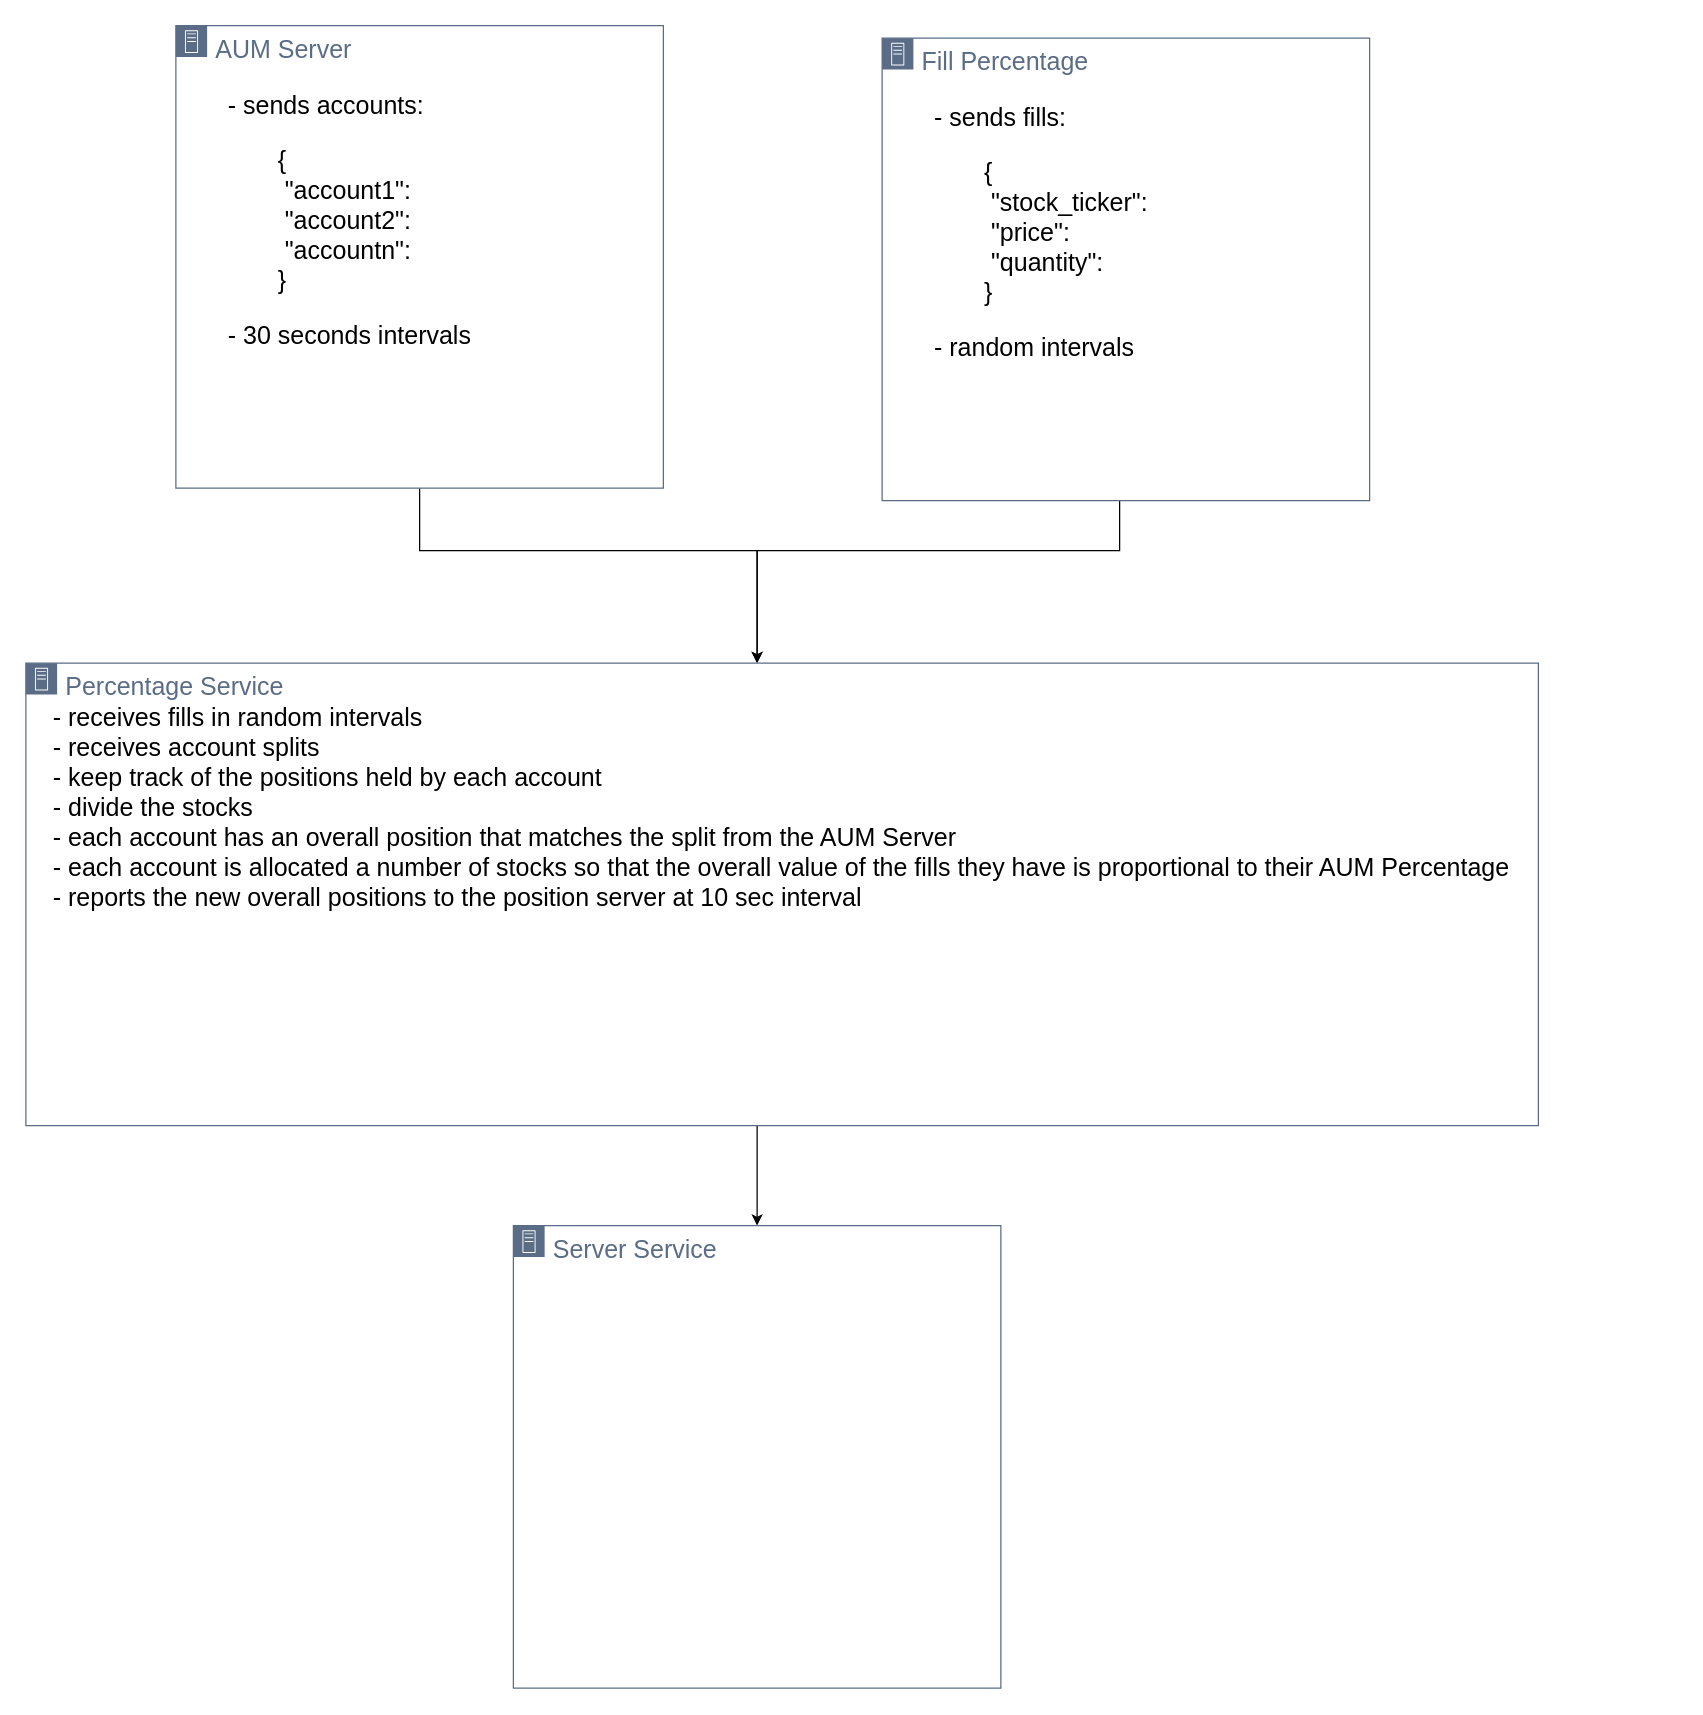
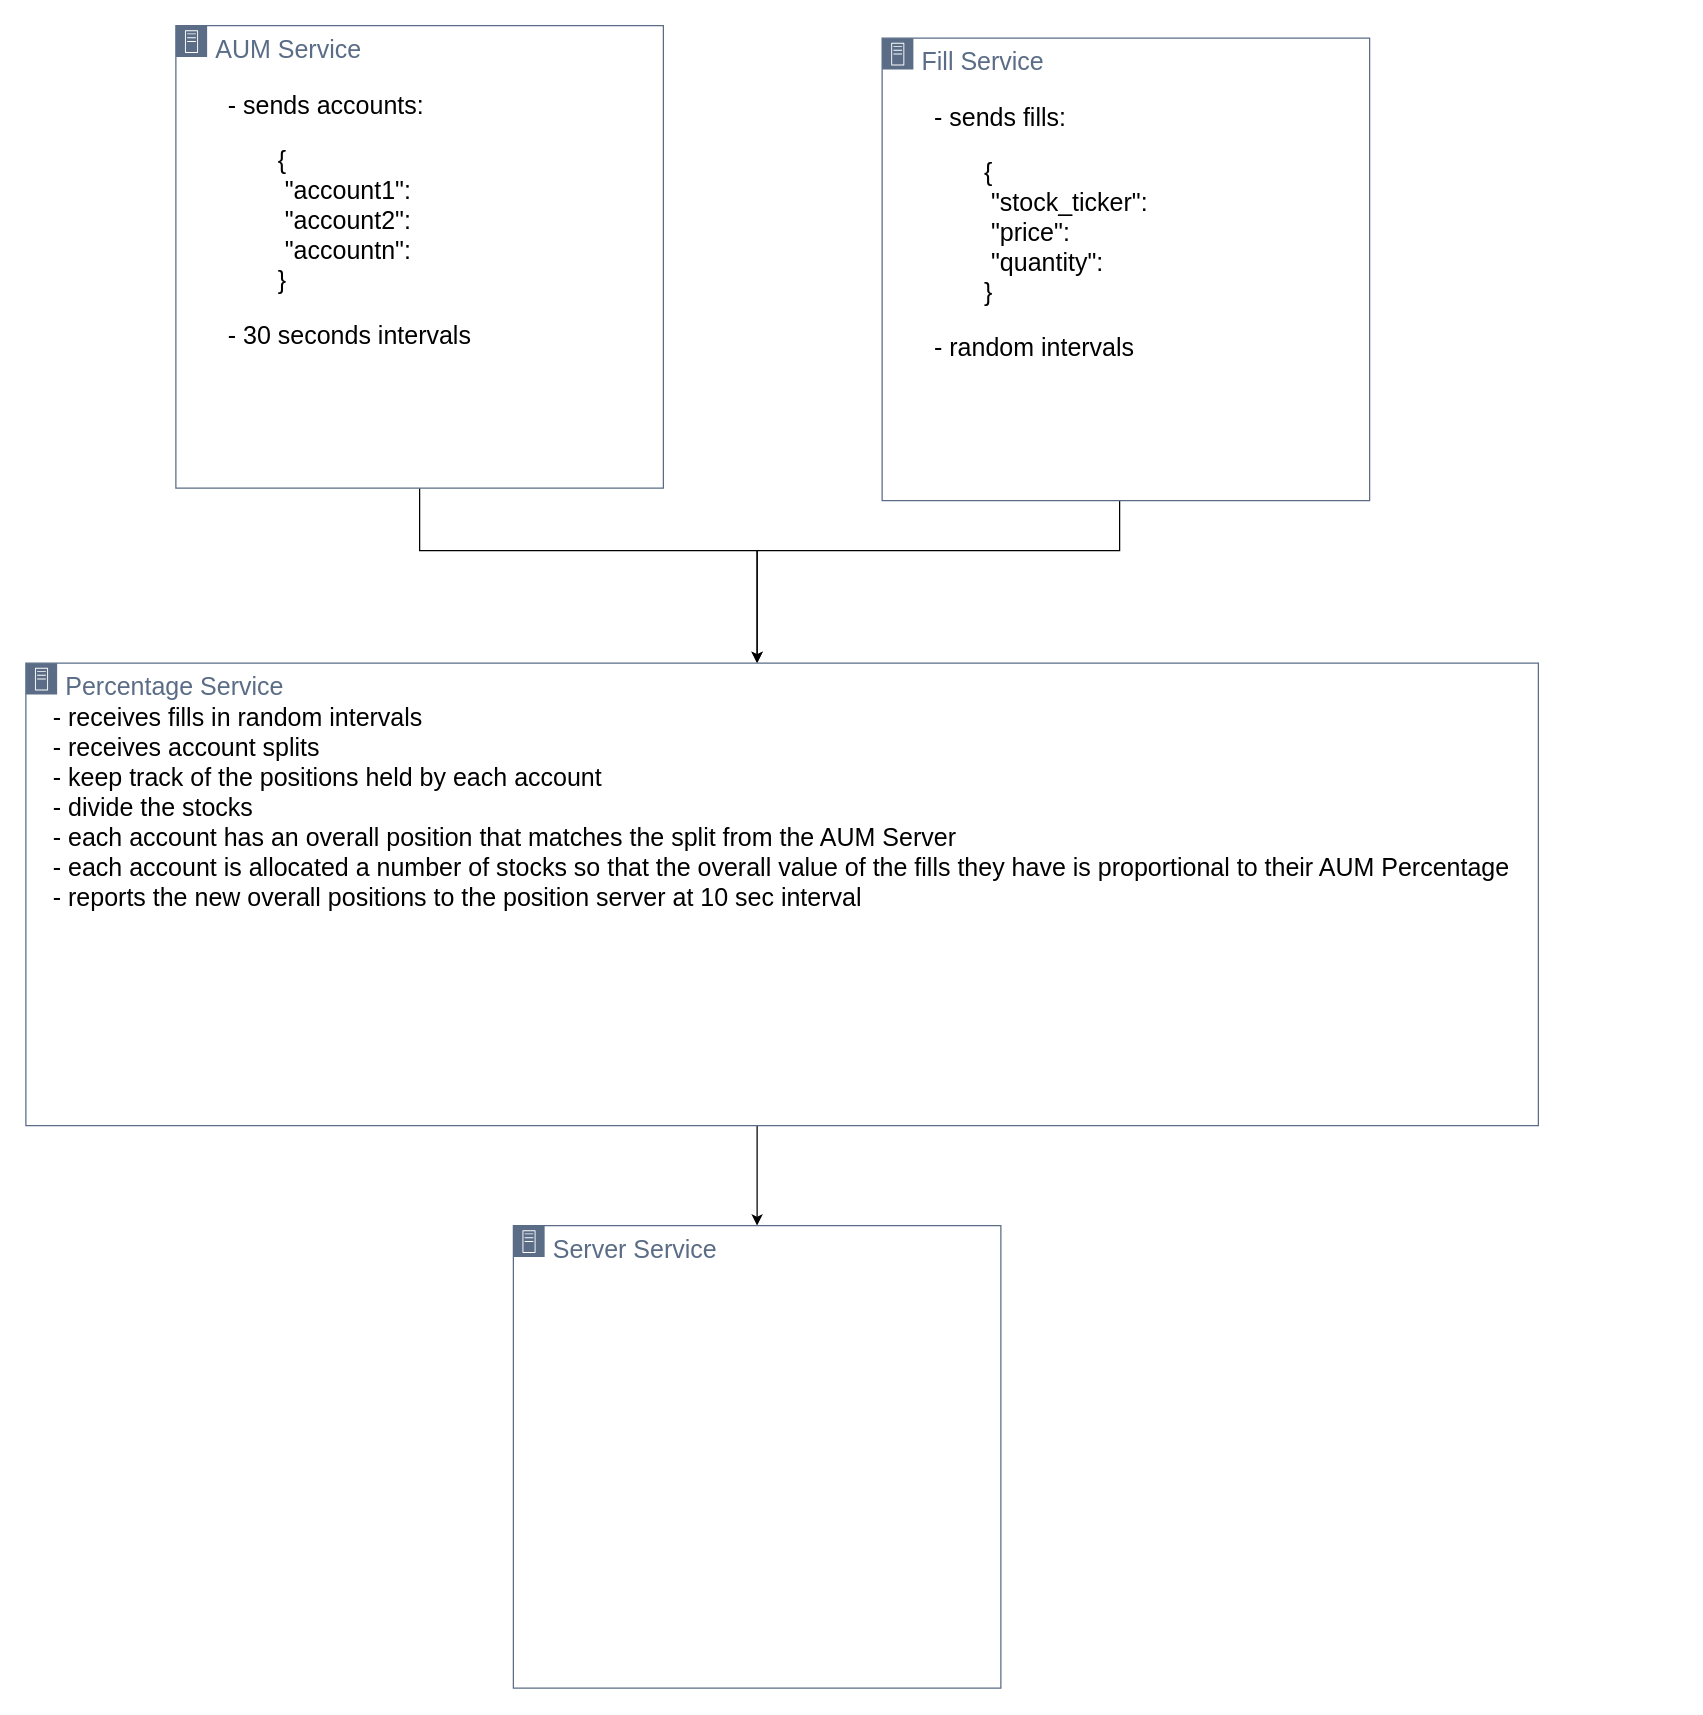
  <mxCell id="0" style=";html=1;" />
  <mxCell id="1" style=";html=1;" parent="0" />
  <mxCell id="2" value="" style="endArrow=none;startArrow=classic;html=1;rounded=0;fontSize=20;exitX=0.5;exitY=0;exitDx=0;exitDy=0;endFill=0;" edge="1" parent="1"><mxGeometry width="50" height="50" relative="1" as="geometry"><mxPoint x="605" y="530" as="sourcePoint" /><mxPoint x="895" y="400" as="targetPoint" /><Array as="points"><mxPoint x="605" y="440" /><mxPoint x="895" y="440" /></Array></mxGeometry></mxCell>
  <mxCell id="3" value="" style="endArrow=none;startArrow=classic;html=1;rounded=0;fontSize=20;exitX=0.5;exitY=0;exitDx=0;exitDy=0;endFill=0;entryX=0.5;entryY=1;entryDx=0;entryDy=0;" edge="1" parent="1" target="9"><mxGeometry width="50" height="50" relative="1" as="geometry"><mxPoint x="605" y="530" as="sourcePoint" /><mxPoint x="335" y="400" as="targetPoint" /><Array as="points"><mxPoint x="605" y="440" /><mxPoint x="335" y="440" /></Array></mxGeometry></mxCell>
  <mxCell id="4" value="" style="endArrow=classic;html=1;rounded=0;fontSize=20;entryX=0.5;entryY=0;entryDx=0;entryDy=0;exitX=0.5;exitY=1;exitDx=0;exitDy=0;" edge="1" parent="1"><mxGeometry width="50" height="50" relative="1" as="geometry"><mxPoint x="605" y="900" as="sourcePoint" /><mxPoint x="605" y="980" as="targetPoint" /></mxGeometry></mxCell>
  <mxCell id="5" value="" style="group" vertex="1" connectable="0" parent="1"><mxGeometry x="725" y="60" width="370" height="340" as="geometry" /></mxCell>
- <mxCell id="6" value="&lt;font style=&quot;font-size: 20px&quot;&gt;Fill Percentage&lt;/font&gt;" style="points=[[0,0],[0.25,0],[0.5,0],[0.75,0],[1,0],[1,0.25],[1,0.5],[1,0.75],[1,1],[0.75,1],[0.5,1],[0.25,1],[0,1],[0,0.75],[0,0.5],[0,0.25]];outlineConnect=0;gradientColor=none;html=1;whiteSpace=wrap;fontSize=12;fontStyle=0;shape=mxgraph.aws4.group;grIcon=mxgraph.aws4.group_on_premise;strokeColor=#5A6C86;fillColor=none;verticalAlign=top;align=left;spacingLeft=30;fontColor=#5A6C86;dashed=0;" vertex="1" parent="5"><mxGeometry x="-20" y="-30" width="390" height="370" as="geometry" /></mxCell>
+ <mxCell id="6" value="&lt;font style=&quot;font-size: 20px&quot;&gt;Fill Service&lt;/font&gt;" style="points=[[0,0],[0.25,0],[0.5,0],[0.75,0],[1,0],[1,0.25],[1,0.5],[1,0.75],[1,1],[0.75,1],[0.5,1],[0.25,1],[0,1],[0,0.75],[0,0.5],[0,0.25]];outlineConnect=0;gradientColor=none;html=1;whiteSpace=wrap;fontSize=12;fontStyle=0;shape=mxgraph.aws4.group;grIcon=mxgraph.aws4.group_on_premise;strokeColor=#5A6C86;fillColor=none;verticalAlign=top;align=left;spacingLeft=30;fontColor=#5A6C86;dashed=0;" vertex="1" parent="5"><mxGeometry x="-20" y="-30" width="390" height="370" as="geometry" /></mxCell>
  <mxCell id="7" value="&lt;div&gt;- sends fills:&lt;/div&gt;&lt;blockquote&gt;&lt;div&gt;&lt;span style=&quot;white-space: pre&quot;&gt;{&lt;/span&gt;&lt;/div&gt;&lt;div&gt;&lt;span style=&quot;white-space: pre&quot;&gt;&lt;span style=&quot;white-space: pre&quot;&gt; &lt;/span&gt;&quot;stock_ticker&quot;: &lt;/span&gt;&lt;/div&gt;&lt;div&gt;&lt;span style=&quot;white-space: pre&quot;&gt;&lt;span style=&quot;white-space: pre&quot;&gt; &lt;/span&gt;&quot;price&quot;:&lt;/span&gt;&lt;/div&gt;&lt;div&gt;&lt;span style=&quot;white-space: pre&quot;&gt;&lt;span style=&quot;white-space: pre&quot;&gt; &lt;/span&gt;&quot;quantity&quot;:&lt;/span&gt;&lt;/div&gt;&lt;div&gt;&lt;span style=&quot;white-space: pre&quot;&gt;}&lt;br&gt;&lt;/span&gt;&lt;/div&gt;&lt;/blockquote&gt;&lt;div&gt;- random intervals&lt;br&gt;&lt;/div&gt;" style="text;html=1;strokeColor=none;fillColor=none;align=left;verticalAlign=middle;whiteSpace=wrap;rounded=0;fontSize=20;" vertex="1" parent="5"><mxGeometry x="20" y="80" width="310" height="90" as="geometry" /></mxCell>
  <mxCell id="8" value="" style="group" vertex="1" connectable="0" parent="1"><mxGeometry x="160" y="50" width="370" height="340" as="geometry" /></mxCell>
- <mxCell id="9" value="&lt;font style=&quot;font-size: 20px&quot;&gt;AUM Server&lt;/font&gt;" style="points=[[0,0],[0.25,0],[0.5,0],[0.75,0],[1,0],[1,0.25],[1,0.5],[1,0.75],[1,1],[0.75,1],[0.5,1],[0.25,1],[0,1],[0,0.75],[0,0.5],[0,0.25]];outlineConnect=0;gradientColor=none;html=1;whiteSpace=wrap;fontSize=12;fontStyle=0;shape=mxgraph.aws4.group;grIcon=mxgraph.aws4.group_on_premise;strokeColor=#5A6C86;fillColor=none;verticalAlign=top;align=left;spacingLeft=30;fontColor=#5A6C86;dashed=0;" vertex="1" parent="8"><mxGeometry x="-20" y="-30" width="390" height="370" as="geometry" /></mxCell>
+ <mxCell id="9" value="&lt;font style=&quot;font-size: 20px&quot;&gt;AUM Service&lt;/font&gt;" style="points=[[0,0],[0.25,0],[0.5,0],[0.75,0],[1,0],[1,0.25],[1,0.5],[1,0.75],[1,1],[0.75,1],[0.5,1],[0.25,1],[0,1],[0,0.75],[0,0.5],[0,0.25]];outlineConnect=0;gradientColor=none;html=1;whiteSpace=wrap;fontSize=12;fontStyle=0;shape=mxgraph.aws4.group;grIcon=mxgraph.aws4.group_on_premise;strokeColor=#5A6C86;fillColor=none;verticalAlign=top;align=left;spacingLeft=30;fontColor=#5A6C86;dashed=0;" vertex="1" parent="8"><mxGeometry x="-20" y="-30" width="390" height="370" as="geometry" /></mxCell>
  <mxCell id="10" value="&lt;div&gt;- sends accounts:&lt;/div&gt;&lt;blockquote&gt;&lt;div&gt;&lt;span style=&quot;white-space: pre&quot;&gt;{&lt;/span&gt;&lt;/div&gt;&lt;div&gt;&lt;span style=&quot;white-space: pre&quot;&gt;&lt;span style=&quot;white-space: pre&quot;&gt; &lt;/span&gt;&quot;account1&quot;: &lt;/span&gt;&lt;/div&gt;&lt;div&gt;&lt;span style=&quot;white-space: pre&quot;&gt;&lt;span style=&quot;white-space: pre&quot;&gt; &lt;/span&gt;&quot;account2&quot;:&lt;/span&gt;&lt;/div&gt;&lt;div&gt;&lt;span style=&quot;white-space: pre&quot;&gt;&lt;span style=&quot;white-space: pre&quot;&gt; &lt;/span&gt;&quot;accountn&quot;:&lt;/span&gt;&lt;/div&gt;&lt;div&gt;&lt;span style=&quot;white-space: pre&quot;&gt;}&lt;br&gt;&lt;/span&gt;&lt;/div&gt;&lt;/blockquote&gt;&lt;div&gt;- 30 seconds intervals&lt;br&gt;&lt;/div&gt;" style="text;html=1;strokeColor=none;fillColor=none;align=left;verticalAlign=middle;whiteSpace=wrap;rounded=0;fontSize=20;" vertex="1" parent="8"><mxGeometry x="20" y="80" width="310" height="90" as="geometry" /></mxCell>
  <mxCell id="11" value="" style="group" vertex="1" connectable="0" parent="1"><mxGeometry x="40" y="560" width="1300" height="340" as="geometry" /></mxCell>
  <mxCell id="12" value="&lt;font style=&quot;font-size: 20px&quot;&gt;Percentage Service&lt;/font&gt;" style="points=[[0,0],[0.25,0],[0.5,0],[0.75,0],[1,0],[1,0.25],[1,0.5],[1,0.75],[1,1],[0.75,1],[0.5,1],[0.25,1],[0,1],[0,0.75],[0,0.5],[0,0.25]];outlineConnect=0;gradientColor=none;html=1;whiteSpace=wrap;fontSize=12;fontStyle=0;shape=mxgraph.aws4.group;grIcon=mxgraph.aws4.group_on_premise;strokeColor=#5A6C86;fillColor=none;verticalAlign=top;align=left;spacingLeft=30;fontColor=#5A6C86;dashed=0;" vertex="1" parent="11"><mxGeometry x="-20" y="-30" width="1210" height="370" as="geometry" /></mxCell>
  <mxCell id="13" value="&lt;div&gt;- receives fills in random intervals&lt;/div&gt;&lt;div&gt;- receives account splits&lt;/div&gt;&lt;div&gt;- keep track of the positions held by each account&lt;br&gt;&lt;/div&gt;&lt;div&gt;- divide the stocks&lt;/div&gt;&lt;div&gt;- each account has an overall position that matches the split from the AUM Server&lt;/div&gt;&lt;div&gt;- each account is allocated a number of stocks so that the overall value of the fills they have is proportional to their AUM Percentage&lt;br&gt;&lt;/div&gt;&lt;div&gt;- reports the new overall positions to the position server at 10 sec interval&lt;br&gt;&lt;/div&gt;" style="text;html=1;strokeColor=none;fillColor=none;align=left;verticalAlign=middle;whiteSpace=wrap;rounded=0;fontSize=20;" vertex="1" parent="11"><mxGeometry y="40" width="1300" height="90" as="geometry" /></mxCell>
  <mxCell id="14" value="" style="group" vertex="1" connectable="0" parent="1"><mxGeometry x="430" y="1010" width="370" height="340" as="geometry" /></mxCell>
  <mxCell id="15" value="&lt;font style=&quot;font-size: 20px&quot;&gt;Server Service&lt;/font&gt;" style="points=[[0,0],[0.25,0],[0.5,0],[0.75,0],[1,0],[1,0.25],[1,0.5],[1,0.75],[1,1],[0.75,1],[0.5,1],[0.25,1],[0,1],[0,0.75],[0,0.5],[0,0.25]];outlineConnect=0;gradientColor=none;html=1;whiteSpace=wrap;fontSize=12;fontStyle=0;shape=mxgraph.aws4.group;grIcon=mxgraph.aws4.group_on_premise;strokeColor=#5A6C86;fillColor=none;verticalAlign=top;align=left;spacingLeft=30;fontColor=#5A6C86;dashed=0;" vertex="1" parent="14"><mxGeometry x="-20" y="-30" width="390" height="370" as="geometry" /></mxCell>
